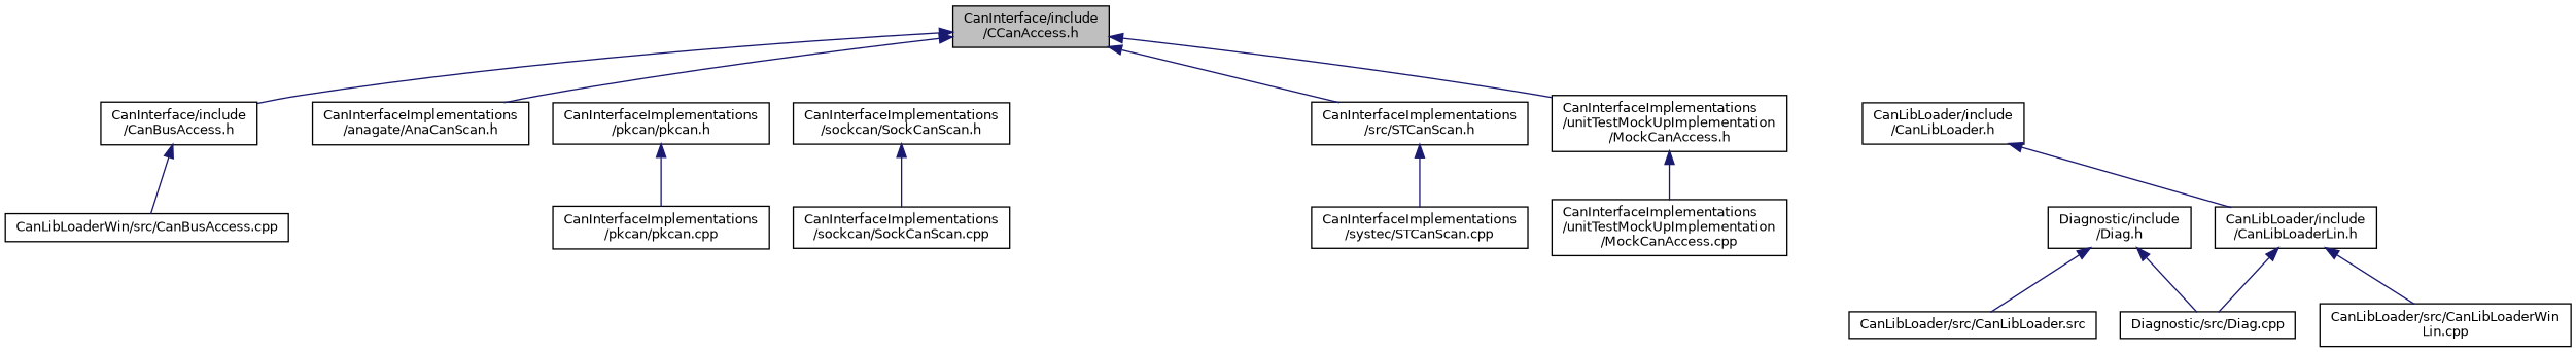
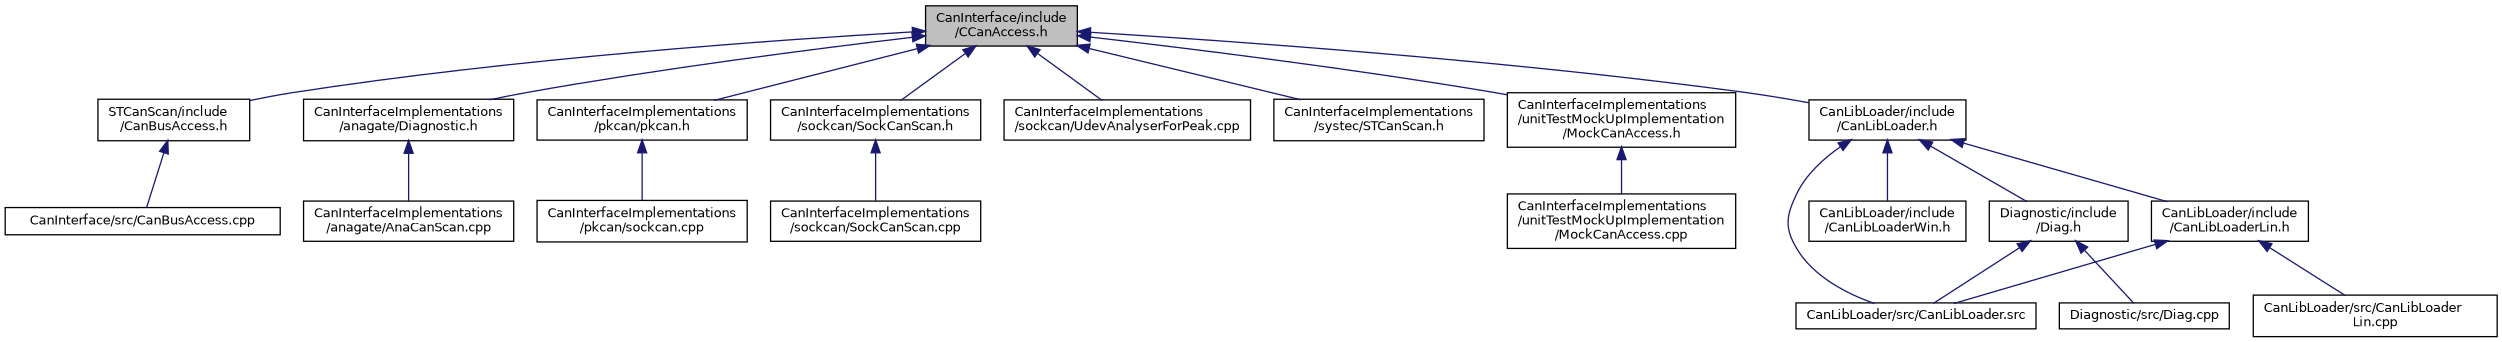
  digraph {
    node [color=black fillcolor=white fontname=Helvetica fontsize=10 shape=record style=filled]
    edge [color=midnightblue dir=back fontname=Helvetica fontsize=10 labelfontname=Helvetica labelfontsize=10 style=solid]
    n1 [fillcolor=grey75 fontcolor=black height=0.2 label="CanInterface/include\l/CCanAccess.h" width=0.4]
-   n2 [height=0.2 label="CanInterface/include\l/CanBusAccess.h" width=0.4]
-   n3 [height=0.2 label="CanInterfaceImplementations\l/anagate/AnaCanScan.h" width=0.4]
+   n2 [height=0.2 label="STCanScan/include\l/CanBusAccess.h" width=0.4]
+   n3 [height=0.2 label="CanInterfaceImplementations\l/anagate/Diagnostic.h" width=0.4]
    n4 [height=0.2 label="CanInterfaceImplementations\l/pkcan/pkcan.h" width=0.4]
    n5 [height=0.2 label="CanInterfaceImplementations\l/sockcan/SockCanScan.h" width=0.4]
-   n7 [height=0.2 label="CanInterfaceImplementations\l/src/STCanScan.h" width=0.4]
+   n6 [height=0.2 label="CanInterfaceImplementations\l/sockcan/UdevAnalyserForPeak.cpp" width=0.4]
+   n7 [height=0.2 label="CanInterfaceImplementations\l/systec/STCanScan.h" width=0.4]
    n8 [height=0.2 label="CanInterfaceImplementations\l/unitTestMockUpImplementation\l/MockCanAccess.h" width=0.4]
    n9 [height=0.2 label="CanLibLoader/include\l/CanLibLoader.h" width=0.4]
-   n10 [height=0.2 label="CanLibLoaderWin/src/CanBusAccess.cpp" width=0.4]
-   n12 [height=0.2 label="CanInterfaceImplementations\l/pkcan/pkcan.cpp" width=0.4]
+   n10 [height=0.2 label="CanInterface/src/CanBusAccess.cpp" width=0.4]
+   n11 [height=0.2 label="CanInterfaceImplementations\l/anagate/AnaCanScan.cpp" width=0.4]
+   n12 [height=0.2 label="CanInterfaceImplementations\l/pkcan/sockcan.cpp" width=0.4]
    n13 [height=0.2 label="CanInterfaceImplementations\l/sockcan/SockCanScan.cpp" width=0.4]
-   n14 [height=0.2 label="CanInterfaceImplementations\l/systec/STCanScan.cpp" width=0.4]
    n15 [height=0.2 label="CanInterfaceImplementations\l/unitTestMockUpImplementation\l/MockCanAccess.cpp" width=0.4]
    n16 [height=0.2 label="Diagnostic/include\l/Diag.h" width=0.4]
    n17 [height=0.2 label="CanLibLoader/include\l/CanLibLoaderLin.h" width=0.4]
    n18 [height=0.2 label="CanLibLoader/src/CanLibLoader.src" width=0.4]
+   n19 [height=0.2 label="CanLibLoader/include\l/CanLibLoaderWin.h" width=0.4]
    n20 [height=0.2 label="Diagnostic/src/Diag.cpp" width=0.4]
-   n21 [height=0.2 label="CanLibLoader/src/CanLibLoaderWin\lLin.cpp" width=0.4]
+   n21 [height=0.2 label="CanLibLoader/src/CanLibLoader\lLin.cpp" width=0.4]
    n1 -> n2
    n1 -> n3
+   n1 -> n4
+   n1 -> n5
+   n1 -> n6
    n1 -> n7
    n1 -> n8
+   n1 -> n9
    n2 -> n10
+   n3 -> n11
    n4 -> n12
    n5 -> n13
-   n7 -> n14
    n8 -> n15
+   n9 -> n16
    n9 -> n17
+   n9 -> n18
+   n9 -> n19
    n16 -> n18
    n16 -> n20
-   n17 -> n20
+   n17 -> n18
    n17 -> n21
  }
